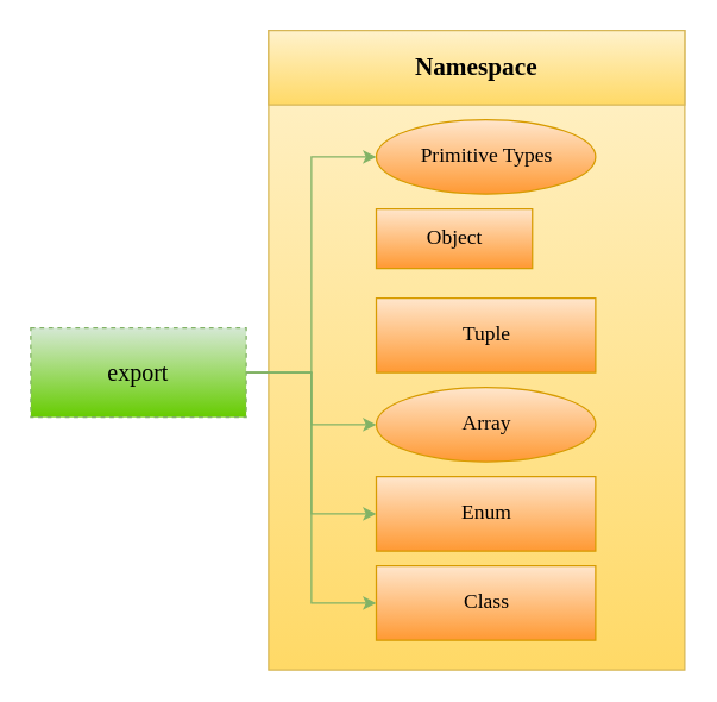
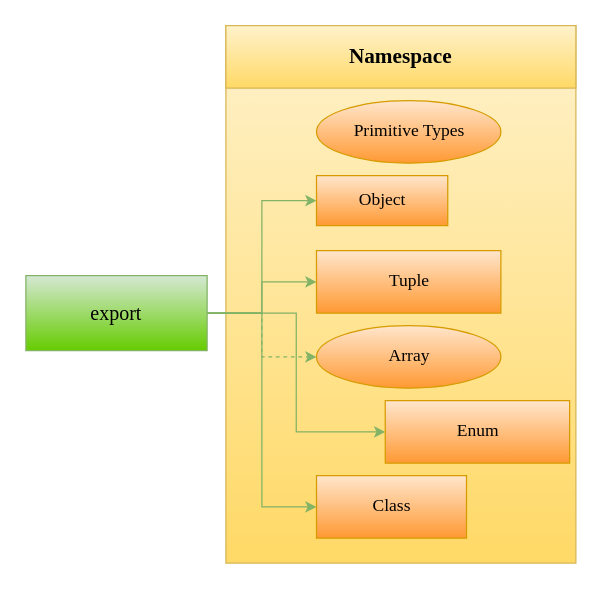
  <mxCell id="0" />
  <mxCell id="1" parent="0" />
  <mxCell id="2" value="" style="rounded=0;whiteSpace=wrap;html=1;fillColor=#fff2cc;strokeColor=#d6b656;gradientColor=#ffd966;" vertex="1" parent="1"><mxGeometry x="180" y="20" width="280" height="430" as="geometry" /></mxCell>
- <mxCell id="3" style="edgeStyle=orthogonalEdgeStyle;rounded=0;orthogonalLoop=1;jettySize=auto;html=1;exitX=1;exitY=0.5;exitDx=0;exitDy=0;entryX=0;entryY=0.5;entryDx=0;entryDy=0;fillColor=#d5e8d4;strokeColor=#82b366;" edge="1" parent="1" source="9" target="10"><mxGeometry relative="1" as="geometry" /></mxCell>
+ <mxCell id="4" style="edgeStyle=orthogonalEdgeStyle;rounded=0;orthogonalLoop=1;jettySize=auto;html=1;exitX=1;exitY=0.5;exitDx=0;exitDy=0;entryX=0;entryY=0.5;entryDx=0;entryDy=0;fillColor=#d5e8d4;strokeColor=#82b366;" edge="1" parent="1" source="9" target="11"><mxGeometry relative="1" as="geometry" /></mxCell>
  <mxCell id="5" style="edgeStyle=orthogonalEdgeStyle;rounded=0;orthogonalLoop=1;jettySize=auto;html=1;exitX=1;exitY=0.5;exitDx=0;exitDy=0;entryX=0;entryY=0.5;entryDx=0;entryDy=0;fillColor=#d5e8d4;strokeColor=#82b366;" edge="1" parent="1" source="9" target="15"><mxGeometry relative="1" as="geometry" /></mxCell>
  <mxCell id="6" style="edgeStyle=orthogonalEdgeStyle;rounded=0;orthogonalLoop=1;jettySize=auto;html=1;exitX=1;exitY=0.5;exitDx=0;exitDy=0;entryX=0;entryY=0.5;entryDx=0;entryDy=0;fillColor=#d5e8d4;strokeColor=#82b366;" edge="1" parent="1" source="9" target="14"><mxGeometry relative="1" as="geometry" /></mxCell>
- <mxCell id="8" style="edgeStyle=orthogonalEdgeStyle;rounded=0;orthogonalLoop=1;jettySize=auto;html=1;exitX=1;exitY=0.5;exitDx=0;exitDy=0;fillColor=#d5e8d4;strokeColor=#82b366;" edge="1" parent="1" source="9" target="13"><mxGeometry relative="1" as="geometry" /></mxCell>
- <mxCell id="9" value="&lt;font style=&quot;font-size: 16px&quot; face=&quot;Verdana&quot;&gt;export&lt;/font&gt;" style="rounded=0;whiteSpace=wrap;html=1;fillColor=#d5e8d4;strokeColor=#82b366;gradientColor=#66CC00;dashed=1;" vertex="1" parent="1"><mxGeometry x="20" y="220" width="145" height="60" as="geometry" /></mxCell>
+ <mxCell id="7" style="edgeStyle=orthogonalEdgeStyle;rounded=0;orthogonalLoop=1;jettySize=auto;html=1;exitX=1;exitY=0.5;exitDx=0;exitDy=0;fillColor=#d5e8d4;strokeColor=#82b366;" edge="1" parent="1" source="9" target="12"><mxGeometry relative="1" as="geometry" /></mxCell>
+ <mxCell id="8" style="edgeStyle=orthogonalEdgeStyle;rounded=0;orthogonalLoop=1;jettySize=auto;html=1;exitX=1;exitY=0.5;exitDx=0;exitDy=0;fillColor=#d5e8d4;strokeColor=#82b366;dashed=1;" edge="1" parent="1" source="9" target="13"><mxGeometry relative="1" as="geometry" /></mxCell>
+ <mxCell id="9" value="&lt;font style=&quot;font-size: 16px&quot; face=&quot;Verdana&quot;&gt;export&lt;/font&gt;" style="rounded=0;whiteSpace=wrap;html=1;fillColor=#d5e8d4;strokeColor=#82b366;gradientColor=#66CC00;" vertex="1" parent="1"><mxGeometry x="20" y="220" width="145" height="60" as="geometry" /></mxCell>
  <mxCell id="10" value="&lt;font style=&quot;font-size: 14px&quot; face=&quot;Verdana&quot;&gt;Primitive Types&lt;/font&gt;" style="ellipse;whiteSpace=wrap;html=1;fillColor=#ffe6cc;strokeColor=#d79b00;gradientColor=#FF9933;" vertex="1" parent="1"><mxGeometry x="252.5" y="80" width="147.5" height="50" as="geometry" /></mxCell>
  <mxCell id="11" value="&lt;font style=&quot;font-size: 14px&quot; face=&quot;Verdana&quot;&gt;Object&lt;/font&gt;" style="rounded=0;whiteSpace=wrap;html=1;fillColor=#ffe6cc;strokeColor=#d79b00;gradientColor=#FF9933;" vertex="1" parent="1"><mxGeometry x="252.5" y="140" width="105" height="40" as="geometry" /></mxCell>
  <mxCell id="12" value="&lt;font style=&quot;font-size: 14px&quot; face=&quot;Verdana&quot;&gt;Tuple&lt;/font&gt;" style="rounded=0;whiteSpace=wrap;html=1;fillColor=#ffe6cc;strokeColor=#d79b00;gradientColor=#FF9933;" vertex="1" parent="1"><mxGeometry x="252.5" y="200" width="147.5" height="50" as="geometry" /></mxCell>
  <mxCell id="13" value="&lt;font style=&quot;font-size: 14px&quot; face=&quot;Verdana&quot;&gt;Array&lt;/font&gt;" style="ellipse;whiteSpace=wrap;html=1;fillColor=#ffe6cc;strokeColor=#d79b00;gradientColor=#FF9933;" vertex="1" parent="1"><mxGeometry x="252.5" y="260" width="147.5" height="50" as="geometry" /></mxCell>
- <mxCell id="14" value="&lt;font style=&quot;font-size: 14px&quot; face=&quot;Verdana&quot;&gt;Enum&lt;/font&gt;" style="rounded=0;whiteSpace=wrap;html=1;fillColor=#ffe6cc;strokeColor=#d79b00;gradientColor=#FF9933;" vertex="1" parent="1"><mxGeometry x="252.5" y="320" width="147.5" height="50" as="geometry" /></mxCell>
- <mxCell id="15" value="&lt;font style=&quot;font-size: 14px&quot; face=&quot;Verdana&quot;&gt;Class&lt;/font&gt;" style="rounded=0;whiteSpace=wrap;html=1;fillColor=#ffe6cc;strokeColor=#d79b00;gradientColor=#FF9933;" vertex="1" parent="1"><mxGeometry x="252.5" y="380" width="147.5" height="50" as="geometry" /></mxCell>
+ <mxCell id="14" value="&lt;font style=&quot;font-size: 14px&quot; face=&quot;Verdana&quot;&gt;Enum&lt;/font&gt;" style="rounded=0;whiteSpace=wrap;html=1;fillColor=#ffe6cc;strokeColor=#d79b00;gradientColor=#FF9933;" vertex="1" parent="1"><mxGeometry x="307.5" y="320" width="147.5" height="50" as="geometry" /></mxCell>
+ <mxCell id="15" value="&lt;font style=&quot;font-size: 14px&quot; face=&quot;Verdana&quot;&gt;Class&lt;/font&gt;" style="rounded=0;whiteSpace=wrap;html=1;fillColor=#ffe6cc;strokeColor=#d79b00;gradientColor=#FF9933;" vertex="1" parent="1"><mxGeometry x="252.5" y="380" width="120" height="50" as="geometry" /></mxCell>
  <mxCell id="16" value="&lt;font face=&quot;Verdana&quot; style=&quot;font-size: 17px&quot;&gt;&lt;b&gt;Namespace&lt;/b&gt;&lt;/font&gt;" style="rounded=0;whiteSpace=wrap;html=1;fillColor=#fff2cc;strokeColor=#d6b656;gradientColor=#ffd966;" vertex="1" parent="1"><mxGeometry x="180" y="20" width="280" height="50" as="geometry" /></mxCell>
